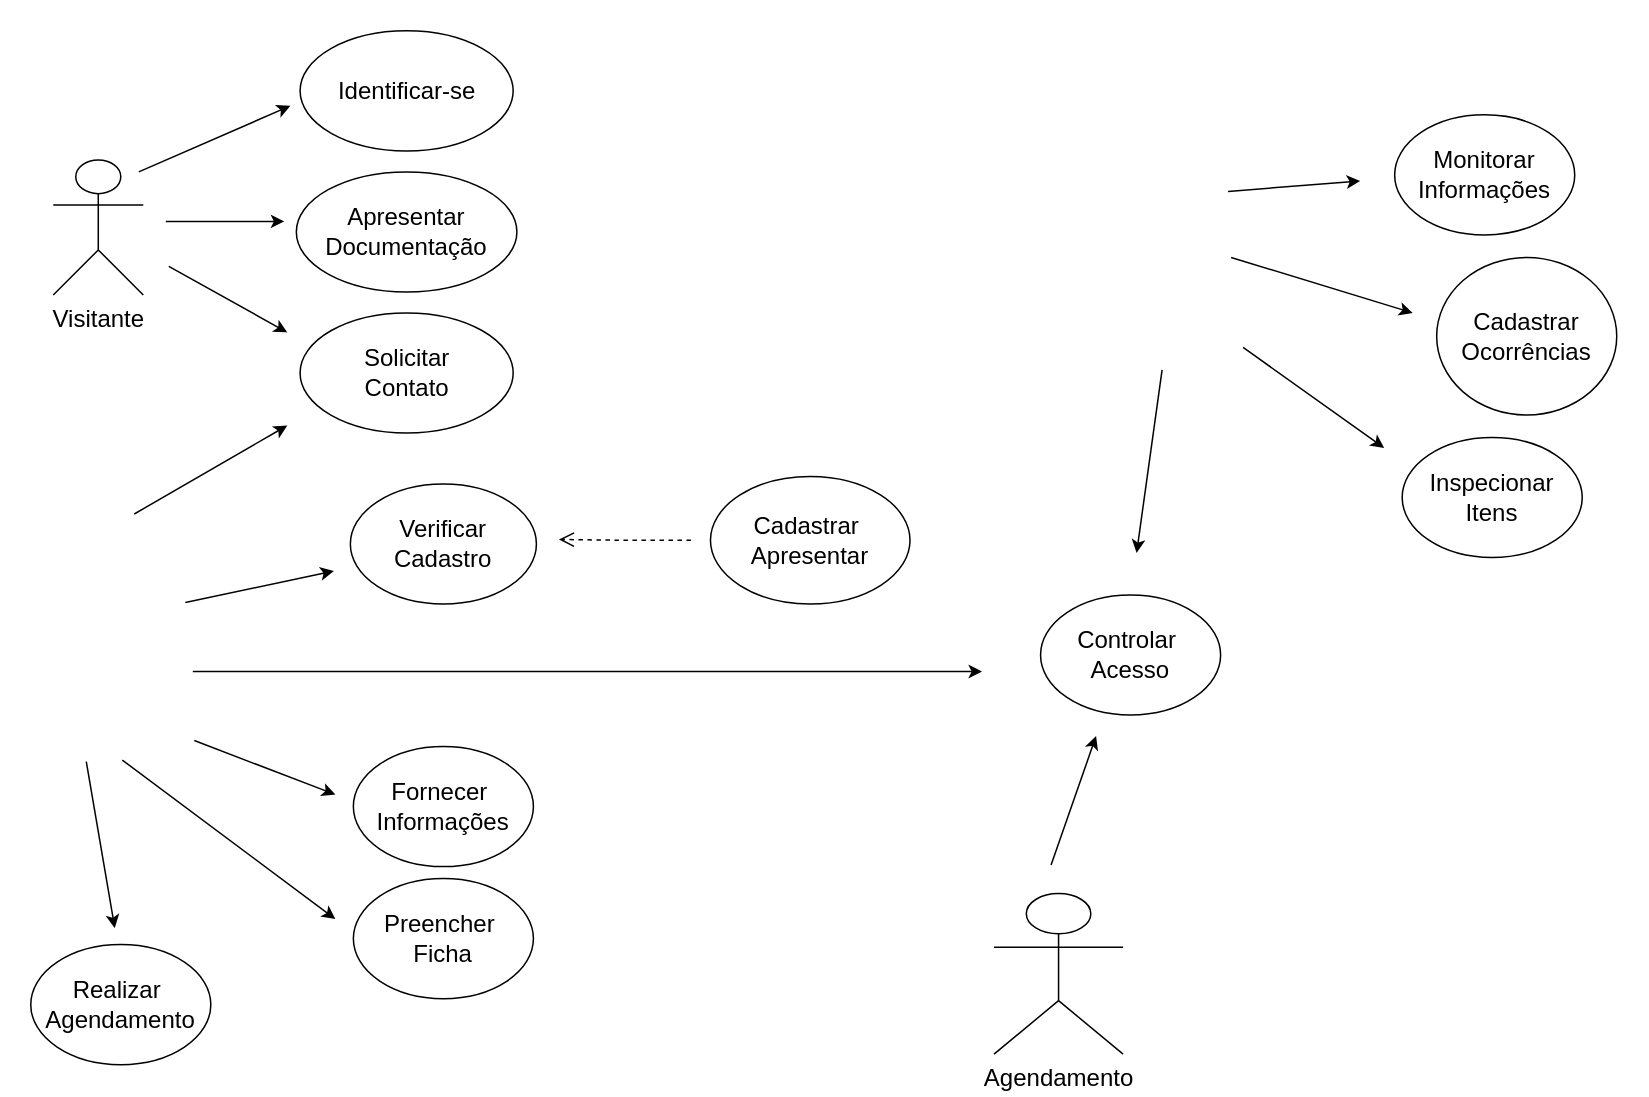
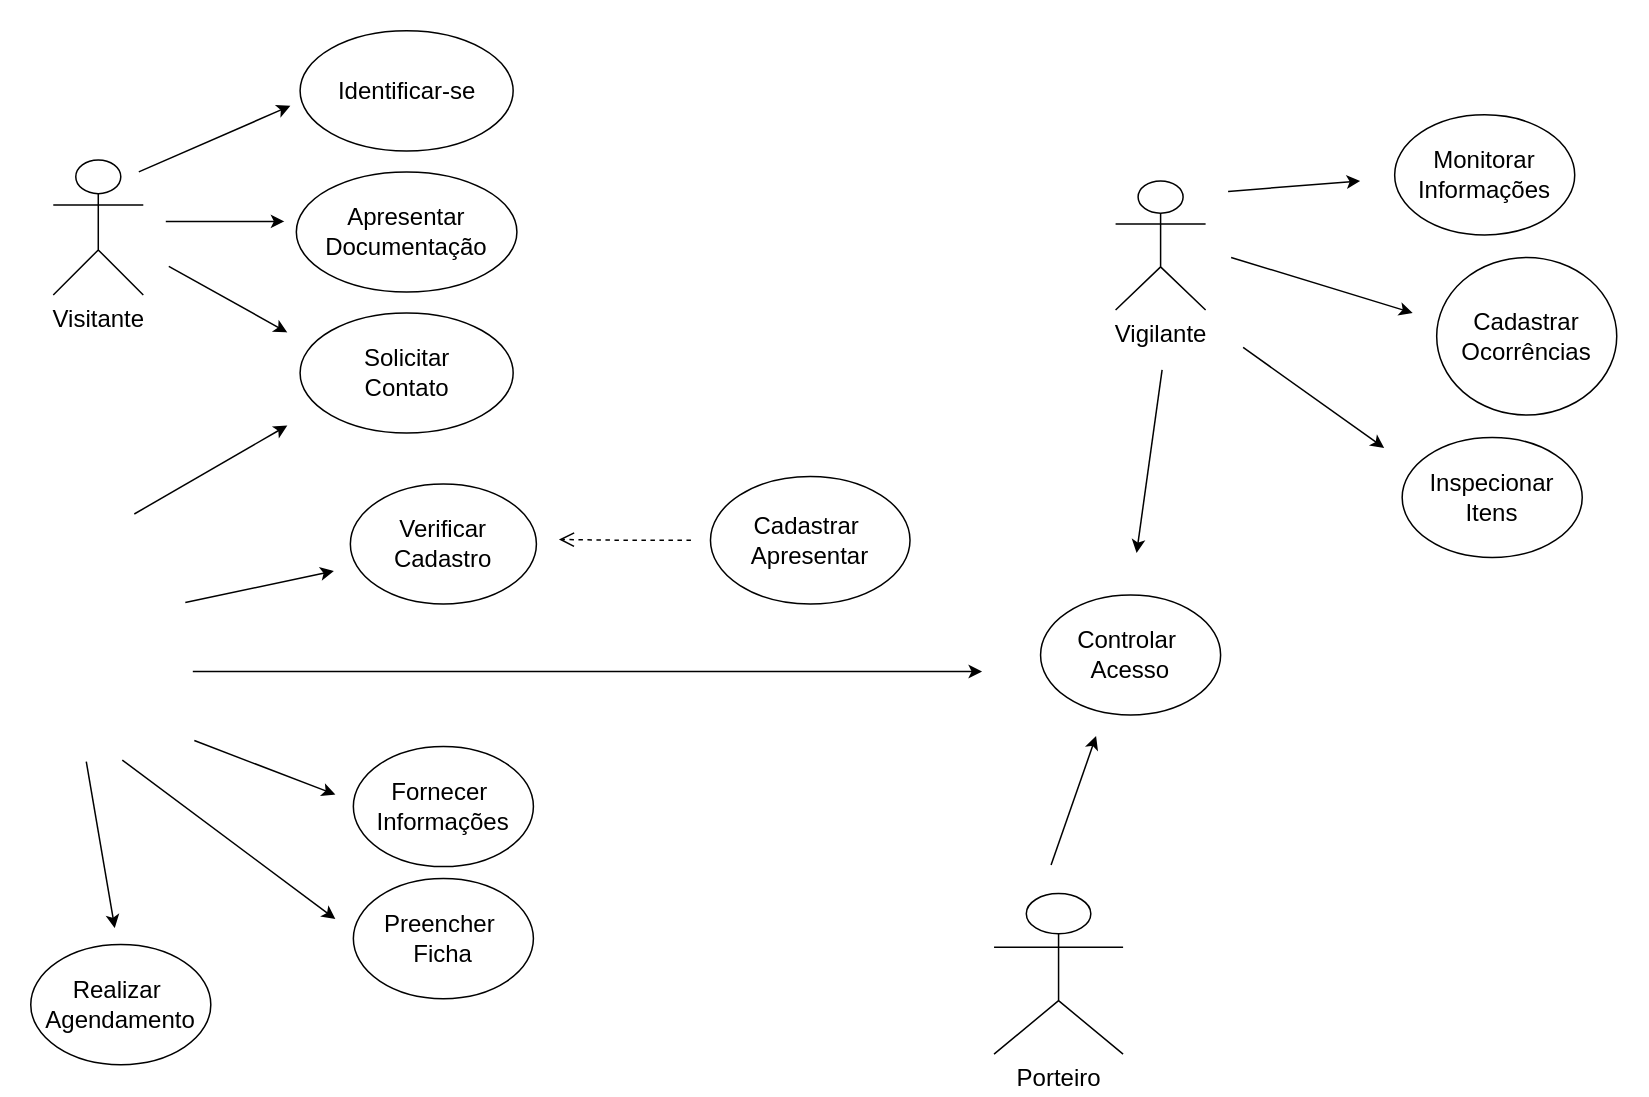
  <mxCell id="0" />
  <mxCell id="1" parent="0" />
  <mxCell id="2" value="Visitante" style="shape=umlActor;verticalLabelPosition=bottom;verticalAlign=top;html=1;outlineConnect=0;fontSize=16;" vertex="1" parent="1"><mxGeometry x="35" y="106" width="60" height="90" as="geometry" /></mxCell>
  <mxCell id="3" value="Identificar-se" style="ellipse;whiteSpace=wrap;html=1;fontSize=16;" vertex="1" parent="1"><mxGeometry x="199.5" y="20" width="142" height="80" as="geometry" /></mxCell>
  <mxCell id="4" value="Apresentar Documentação" style="ellipse;whiteSpace=wrap;html=1;fontSize=16;" vertex="1" parent="1"><mxGeometry x="197" y="114" width="147" height="80" as="geometry" /></mxCell>
  <mxCell id="5" value="Solicitar &lt;br style=&quot;font-size: 16px&quot;&gt;Contato" style="ellipse;whiteSpace=wrap;html=1;fontSize=16;" vertex="1" parent="1"><mxGeometry x="199.5" y="208" width="142" height="80" as="geometry" /></mxCell>
  <mxCell id="6" value="" style="endArrow=classic;html=1;" edge="1" parent="1"><mxGeometry width="50" height="50" relative="1" as="geometry"><mxPoint x="92" y="114" as="sourcePoint" /><mxPoint x="193" y="70" as="targetPoint" /></mxGeometry></mxCell>
  <mxCell id="7" value="" style="endArrow=classic;html=1;" edge="1" parent="1"><mxGeometry width="50" height="50" relative="1" as="geometry"><mxPoint x="110" y="147" as="sourcePoint" /><mxPoint x="189" y="147" as="targetPoint" /></mxGeometry></mxCell>
  <mxCell id="8" value="" style="endArrow=classic;html=1;" edge="1" parent="1"><mxGeometry width="50" height="50" relative="1" as="geometry"><mxPoint x="112" y="177" as="sourcePoint" /><mxPoint x="191" y="221" as="targetPoint" /></mxGeometry></mxCell>
  <mxCell id="9" value="" style="endArrow=classic;html=1;" edge="1" parent="1"><mxGeometry width="50" height="50" relative="1" as="geometry"><mxPoint x="89" y="342" as="sourcePoint" /><mxPoint x="191" y="283" as="targetPoint" /></mxGeometry></mxCell>
  <mxCell id="10" value="Verificar &lt;br style=&quot;font-size: 16px&quot;&gt;Cadastro" style="ellipse;whiteSpace=wrap;html=1;fontSize=16;" vertex="1" parent="1"><mxGeometry x="233" y="322" width="124" height="80" as="geometry" /></mxCell>
  <mxCell id="11" value="" style="endArrow=classic;html=1;" edge="1" parent="1"><mxGeometry width="50" height="50" relative="1" as="geometry"><mxPoint x="123" y="401" as="sourcePoint" /><mxPoint x="222" y="380" as="targetPoint" /></mxGeometry></mxCell>
  <mxCell id="12" value="" style="html=1;verticalAlign=bottom;endArrow=open;dashed=1;endSize=8;" edge="1" parent="1"><mxGeometry x="0.025" y="-14" relative="1" as="geometry"><mxPoint x="460" y="359.5" as="sourcePoint" /><mxPoint x="372" y="359" as="targetPoint" /><Array as="points"><mxPoint x="415" y="359.5" /></Array><mxPoint as="offset" /></mxGeometry></mxCell>
  <mxCell id="13" value="Cadastrar&amp;nbsp;&lt;br style=&quot;font-size: 16px;&quot;&gt;Apresentar" style="ellipse;whiteSpace=wrap;html=1;fontSize=16;" vertex="1" parent="1"><mxGeometry x="473" y="317" width="133" height="85" as="geometry" /></mxCell>
  <mxCell id="14" value="" style="endArrow=classic;html=1;fontSize=16;" edge="1" parent="1"><mxGeometry width="50" height="50" relative="1" as="geometry"><mxPoint x="128" y="447" as="sourcePoint" /><mxPoint x="654" y="447" as="targetPoint" /></mxGeometry></mxCell>
  <mxCell id="15" value="Realizar&amp;nbsp;&lt;br&gt;Agendamento" style="ellipse;whiteSpace=wrap;html=1;fontSize=16;" vertex="1" parent="1"><mxGeometry x="20" y="629" width="120" height="80" as="geometry" /></mxCell>
  <mxCell id="16" value="Fornecer&amp;nbsp;&lt;br&gt;Informações" style="ellipse;whiteSpace=wrap;html=1;fontSize=16;" vertex="1" parent="1"><mxGeometry x="235" y="497" width="120" height="80" as="geometry" /></mxCell>
  <mxCell id="17" value="Preencher&amp;nbsp;&lt;br&gt;Ficha" style="ellipse;whiteSpace=wrap;html=1;fontSize=16;" vertex="1" parent="1"><mxGeometry x="235" y="585" width="120" height="80" as="geometry" /></mxCell>
  <mxCell id="18" value="" style="endArrow=classic;html=1;fontSize=16;" edge="1" parent="1"><mxGeometry width="50" height="50" relative="1" as="geometry"><mxPoint x="129" y="493" as="sourcePoint" /><mxPoint x="223" y="529" as="targetPoint" /></mxGeometry></mxCell>
  <mxCell id="19" value="" style="endArrow=classic;html=1;" edge="1" parent="1"><mxGeometry width="50" height="50" relative="1" as="geometry"><mxPoint x="81" y="506" as="sourcePoint" /><mxPoint x="223" y="612" as="targetPoint" /></mxGeometry></mxCell>
+ <mxCell id="20" value="Vigilante" style="shape=umlActor;verticalLabelPosition=bottom;verticalAlign=top;html=1;outlineConnect=0;fontSize=16;" vertex="1" parent="1"><mxGeometry x="743" y="120" width="60" height="86" as="geometry" /></mxCell>
  <mxCell id="21" value="Monitorar Informações" style="ellipse;whiteSpace=wrap;html=1;fontSize=16;" vertex="1" parent="1"><mxGeometry x="929" y="76" width="120" height="80" as="geometry" /></mxCell>
  <mxCell id="22" value="Cadastrar Ocorrências" style="ellipse;whiteSpace=wrap;html=1;fontSize=16;" vertex="1" parent="1"><mxGeometry x="957" y="171" width="120" height="105" as="geometry" /></mxCell>
  <mxCell id="23" value="Inspecionar&lt;br&gt;Itens" style="ellipse;whiteSpace=wrap;html=1;fontSize=16;" vertex="1" parent="1"><mxGeometry x="934" y="291" width="120" height="80" as="geometry" /></mxCell>
  <mxCell id="24" value="Controlar&amp;nbsp;&lt;br&gt;Acesso" style="ellipse;whiteSpace=wrap;html=1;fontSize=16;" vertex="1" parent="1"><mxGeometry x="693" y="396" width="120" height="80" as="geometry" /></mxCell>
- <mxCell id="25" value="Agendamento" style="shape=umlActor;verticalLabelPosition=bottom;verticalAlign=top;html=1;outlineConnect=0;fontSize=16;" vertex="1" parent="1"><mxGeometry x="662" y="595" width="86" height="107" as="geometry" /></mxCell>
+ <mxCell id="25" value="Porteiro" style="shape=umlActor;verticalLabelPosition=bottom;verticalAlign=top;html=1;outlineConnect=0;fontSize=16;" vertex="1" parent="1"><mxGeometry x="662" y="595" width="86" height="107" as="geometry" /></mxCell>
  <mxCell id="26" value="" style="endArrow=classic;html=1;fontSize=16;" edge="1" parent="1"><mxGeometry width="50" height="50" relative="1" as="geometry"><mxPoint x="700" y="576" as="sourcePoint" /><mxPoint x="730" y="490" as="targetPoint" /></mxGeometry></mxCell>
  <mxCell id="27" value="" style="endArrow=classic;html=1;fontSize=16;" edge="1" parent="1"><mxGeometry width="50" height="50" relative="1" as="geometry"><mxPoint x="818" y="127" as="sourcePoint" /><mxPoint x="906" y="120" as="targetPoint" /></mxGeometry></mxCell>
  <mxCell id="28" value="" style="endArrow=classic;html=1;" edge="1" parent="1"><mxGeometry width="50" height="50" relative="1" as="geometry"><mxPoint x="774" y="246" as="sourcePoint" /><mxPoint x="757" y="368" as="targetPoint" /></mxGeometry></mxCell>
  <mxCell id="29" value="" style="endArrow=classic;html=1;" edge="1" parent="1"><mxGeometry width="50" height="50" relative="1" as="geometry"><mxPoint x="820" y="171" as="sourcePoint" /><mxPoint x="941" y="208" as="targetPoint" /></mxGeometry></mxCell>
  <mxCell id="30" value="" style="endArrow=classic;html=1;" edge="1" parent="1"><mxGeometry width="50" height="50" relative="1" as="geometry"><mxPoint x="828" y="231" as="sourcePoint" /><mxPoint x="922" y="298" as="targetPoint" /></mxGeometry></mxCell>
  <mxCell id="31" value="" style="endArrow=classic;html=1;fontSize=16;" edge="1" parent="1"><mxGeometry width="50" height="50" relative="1" as="geometry"><mxPoint x="57" y="507" as="sourcePoint" /><mxPoint x="76" y="618" as="targetPoint" /><Array as="points" /></mxGeometry></mxCell>
